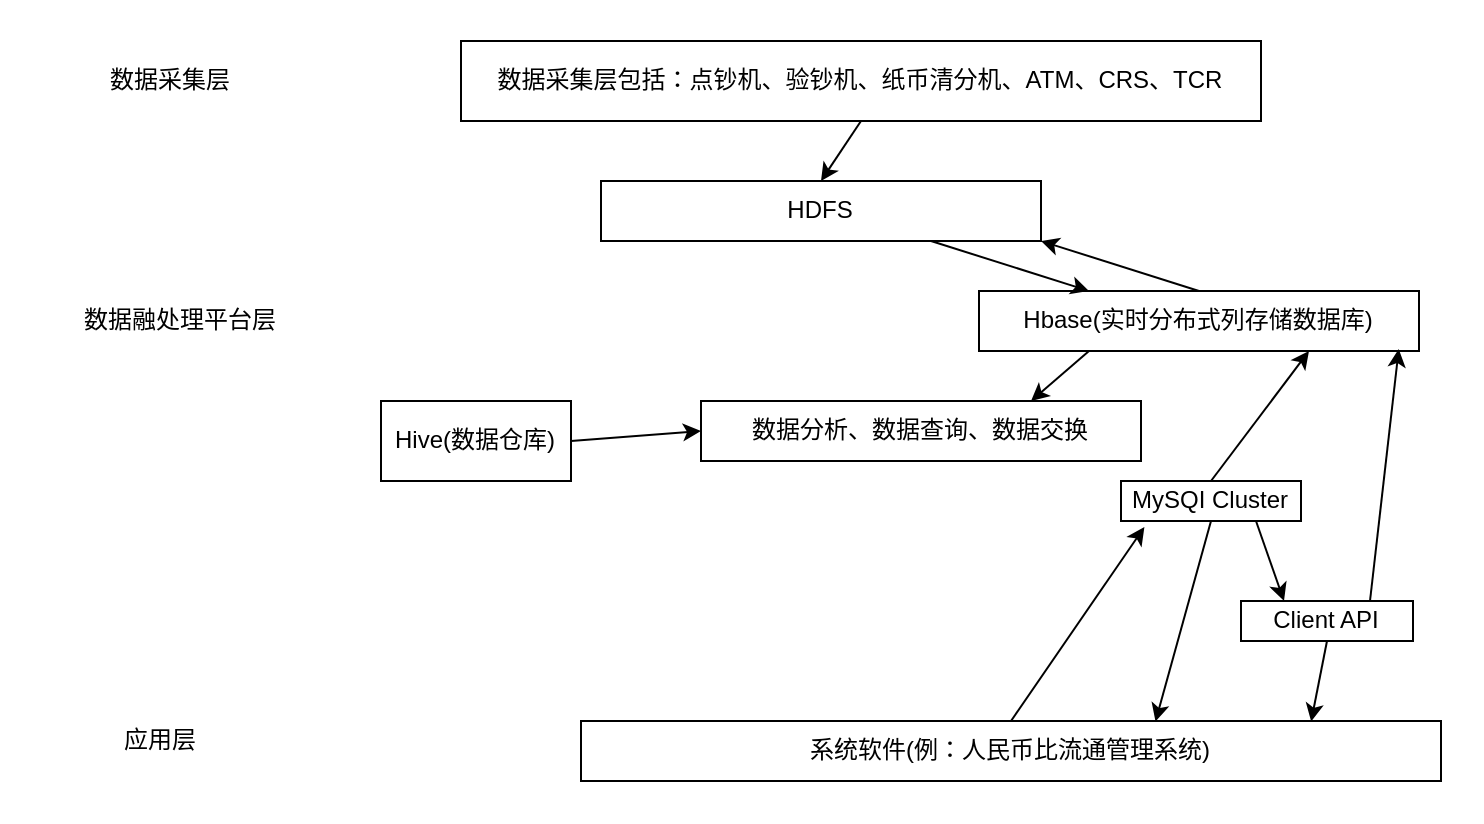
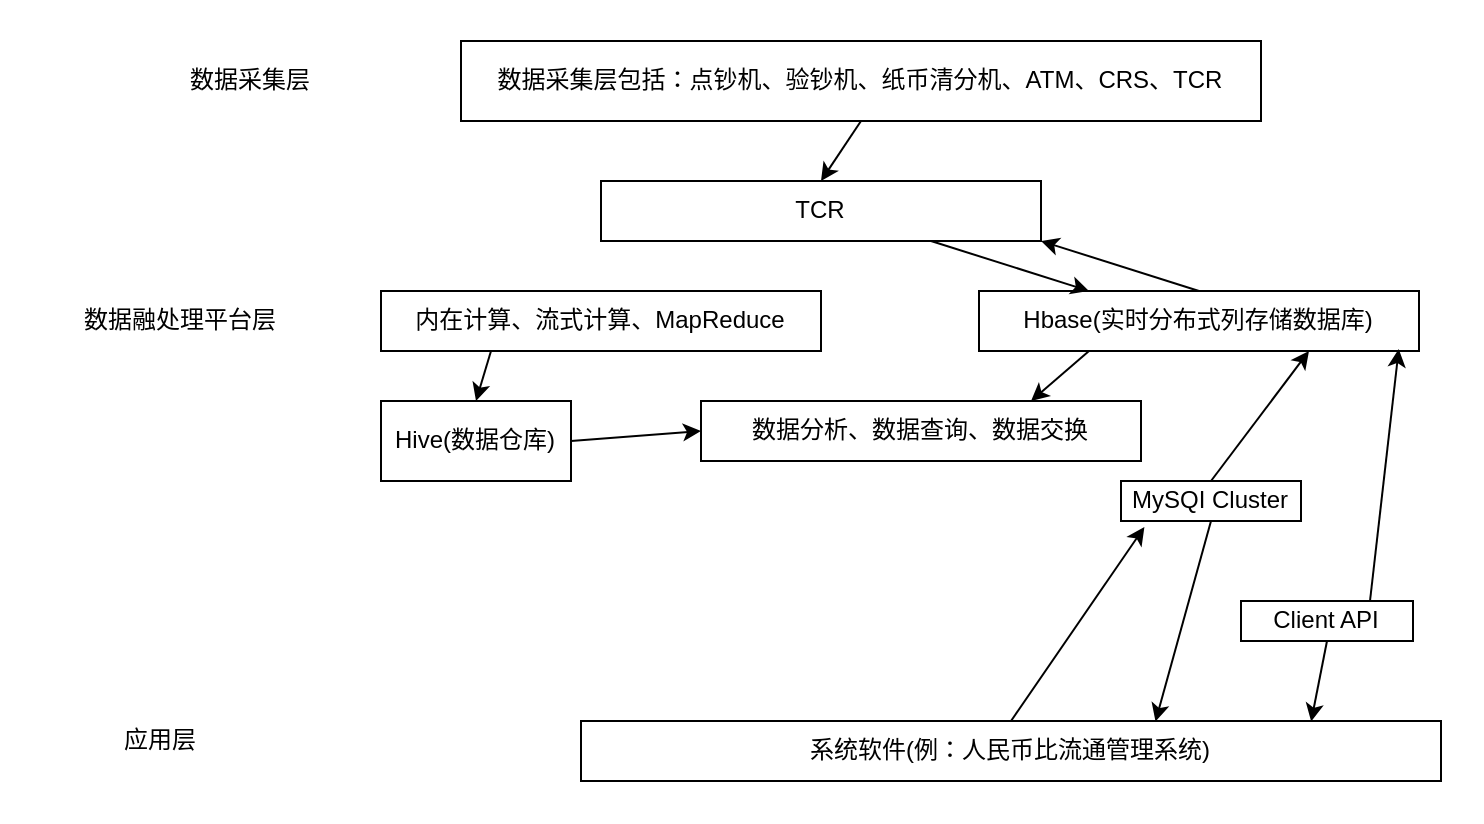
  <mxCell id="0" />
  <mxCell id="1" parent="0" />
- <mxCell id="2" value="数据采集层" style="text;html=1;strokeColor=none;fillColor=none;align=center;verticalAlign=middle;whiteSpace=wrap;rounded=0;" vertex="1" parent="1"><mxGeometry x="50" y="30" width="70" height="20" as="geometry" /></mxCell>
+ <mxCell id="2" value="数据采集层" style="text;html=1;strokeColor=none;fillColor=none;align=center;verticalAlign=middle;whiteSpace=wrap;rounded=0;" vertex="1" parent="1"><mxGeometry x="90" y="30" width="70" height="20" as="geometry" /></mxCell>
  <mxCell id="3" value="数据融处理平台层" style="text;html=1;strokeColor=none;fillColor=none;align=center;verticalAlign=middle;whiteSpace=wrap;rounded=0;" vertex="1" parent="1"><mxGeometry y="150" width="120" height="20" as="geometry" x="30" /></mxCell>
  <mxCell id="4" value="应用层" style="text;html=1;strokeColor=none;fillColor=none;align=center;verticalAlign=middle;whiteSpace=wrap;rounded=0;" vertex="1" parent="1"><mxGeometry x="20" y="360" width="120" height="20" as="geometry" /></mxCell>
  <mxCell id="5" value="数据采集层包括：点钞机、验钞机、纸币清分机、ATM、CRS、TCR" style="rounded=0;whiteSpace=wrap;html=1;" vertex="1" parent="1"><mxGeometry x="230" y="20" width="400" height="40" as="geometry" /></mxCell>
- <mxCell id="6" value="HDFS" style="rounded=0;whiteSpace=wrap;html=1;" vertex="1" parent="1"><mxGeometry x="300" y="90" width="220" height="30" as="geometry" /></mxCell>
+ <mxCell id="6" value="TCR" style="rounded=0;whiteSpace=wrap;html=1;" vertex="1" parent="1"><mxGeometry x="300" y="90" width="220" height="30" as="geometry" /></mxCell>
+ <mxCell id="7" value="内在计算、流式计算、MapReduce" style="rounded=0;whiteSpace=wrap;html=1;" vertex="1" parent="1"><mxGeometry x="190" y="145" width="220" height="30" as="geometry" /></mxCell>
  <mxCell id="8" value="Hbase(实时分布式列存储数据库)" style="rounded=0;whiteSpace=wrap;html=1;" vertex="1" parent="1"><mxGeometry x="489" y="145" width="220" height="30" as="geometry" /></mxCell>
  <mxCell id="9" value="Hive(数据仓库)" style="rounded=0;whiteSpace=wrap;html=1;" vertex="1" parent="1"><mxGeometry x="190" y="200" width="95" height="40" as="geometry" /></mxCell>
  <mxCell id="10" value="数据分析、数据查询、数据交换" style="rounded=0;whiteSpace=wrap;html=1;" vertex="1" parent="1"><mxGeometry x="350" y="200" width="220" height="30" as="geometry" /></mxCell>
  <mxCell id="11" value="MySQI Cluster" style="rounded=0;whiteSpace=wrap;html=1;" vertex="1" parent="1"><mxGeometry x="560" y="240" width="90" height="20" as="geometry" /></mxCell>
  <mxCell id="12" value="Client API" style="rounded=0;whiteSpace=wrap;html=1;" vertex="1" parent="1"><mxGeometry x="620" y="300" width="86" height="20" as="geometry" /></mxCell>
  <mxCell id="13" value="系统软件(例：人民币比流通管理系统)" style="rounded=0;whiteSpace=wrap;html=1;" vertex="1" parent="1"><mxGeometry x="290" y="360" width="430" height="30" as="geometry" /></mxCell>
  <mxCell id="14" value="" style="endArrow=classic;html=1;exitX=0.5;exitY=1;exitDx=0;exitDy=0;entryX=0.5;entryY=0;entryDx=0;entryDy=0;" edge="1" parent="1" source="5" target="6"><mxGeometry width="50" height="50" relative="1" as="geometry"><mxPoint x="190" y="140" as="sourcePoint" /><mxPoint x="240" y="90" as="targetPoint" /></mxGeometry></mxCell>
  <mxCell id="15" value="" style="endArrow=classic;html=1;exitX=0.75;exitY=1;exitDx=0;exitDy=0;entryX=0.25;entryY=0;entryDx=0;entryDy=0;" edge="1" parent="1" source="6" target="8"><mxGeometry width="50" height="50" relative="1" as="geometry"><mxPoint x="365" y="90" as="sourcePoint" /><mxPoint x="255" y="155" as="targetPoint" /></mxGeometry></mxCell>
  <mxCell id="16" value="" style="endArrow=classic;html=1;exitX=0.5;exitY=0;exitDx=0;exitDy=0;entryX=1;entryY=1;entryDx=0;entryDy=0;" edge="1" parent="1" source="8" target="6"><mxGeometry width="50" height="50" relative="1" as="geometry"><mxPoint x="475" y="90" as="sourcePoint" /><mxPoint x="509" y="155" as="targetPoint" /></mxGeometry></mxCell>
+ <mxCell id="17" value="" style="endArrow=classic;html=1;exitX=0.25;exitY=1;exitDx=0;exitDy=0;entryX=0.5;entryY=0;entryDx=0;entryDy=0;" edge="1" parent="1" source="7" target="9"><mxGeometry width="50" height="50" relative="1" as="geometry"><mxPoint x="240" y="330" as="sourcePoint" /><mxPoint x="290" y="280" as="targetPoint" /></mxGeometry></mxCell>
  <mxCell id="18" value="" style="endArrow=classic;html=1;exitX=1;exitY=0.5;exitDx=0;exitDy=0;entryX=0;entryY=0.5;entryDx=0;entryDy=0;" edge="1" parent="1" source="9" target="10"><mxGeometry width="50" height="50" relative="1" as="geometry"><mxPoint x="255" y="185" as="sourcePoint" /><mxPoint x="260" y="210" as="targetPoint" /></mxGeometry></mxCell>
  <mxCell id="19" value="" style="endArrow=classic;html=1;exitX=0.25;exitY=1;exitDx=0;exitDy=0;entryX=0.75;entryY=0;entryDx=0;entryDy=0;" edge="1" parent="1" source="8" target="10"><mxGeometry width="50" height="50" relative="1" as="geometry"><mxPoint x="420" y="310" as="sourcePoint" /><mxPoint x="470" y="260" as="targetPoint" /></mxGeometry></mxCell>
  <mxCell id="20" value="" style="endArrow=classic;html=1;entryX=0.75;entryY=1;entryDx=0;entryDy=0;exitX=0.5;exitY=0;exitDx=0;exitDy=0;" edge="1" parent="1" source="11" target="8"><mxGeometry width="50" height="50" relative="1" as="geometry"><mxPoint x="440" y="330" as="sourcePoint" /><mxPoint x="490" y="280" as="targetPoint" /></mxGeometry></mxCell>
  <mxCell id="21" value="" style="endArrow=classic;html=1;entryX=0.954;entryY=0.968;entryDx=0;entryDy=0;entryPerimeter=0;exitX=0.75;exitY=0;exitDx=0;exitDy=0;" edge="1" parent="1" source="12" target="8"><mxGeometry width="50" height="50" relative="1" as="geometry"><mxPoint x="460" y="330" as="sourcePoint" /><mxPoint x="510" y="280" as="targetPoint" /></mxGeometry></mxCell>
- <mxCell id="22" value="" style="endArrow=classic;html=1;exitX=0.75;exitY=1;exitDx=0;exitDy=0;entryX=0.25;entryY=0;entryDx=0;entryDy=0;" edge="1" parent="1" source="11" target="12"><mxGeometry width="50" height="50" relative="1" as="geometry"><mxPoint x="440" y="320" as="sourcePoint" /><mxPoint x="490" y="270" as="targetPoint" /></mxGeometry></mxCell>
  <mxCell id="23" value="" style="endArrow=classic;html=1;exitX=0.5;exitY=1;exitDx=0;exitDy=0;entryX=0.849;entryY=0.008;entryDx=0;entryDy=0;entryPerimeter=0;" edge="1" parent="1" source="12" target="13"><mxGeometry width="50" height="50" relative="1" as="geometry"><mxPoint x="637.5" y="270" as="sourcePoint" /><mxPoint x="651.5" y="310" as="targetPoint" /></mxGeometry></mxCell>
  <mxCell id="24" value="" style="endArrow=classic;html=1;exitX=0.5;exitY=1;exitDx=0;exitDy=0;entryX=0.668;entryY=0.008;entryDx=0;entryDy=0;entryPerimeter=0;" edge="1" parent="1" source="11" target="13"><mxGeometry width="50" height="50" relative="1" as="geometry"><mxPoint x="647.5" y="280" as="sourcePoint" /><mxPoint x="661.5" y="320" as="targetPoint" /></mxGeometry></mxCell>
  <mxCell id="25" value="" style="endArrow=classic;html=1;exitX=0.5;exitY=0;exitDx=0;exitDy=0;entryX=0.13;entryY=1.15;entryDx=0;entryDy=0;entryPerimeter=0;" edge="1" parent="1" source="13" target="11"><mxGeometry width="50" height="50" relative="1" as="geometry"><mxPoint x="615" y="270" as="sourcePoint" /><mxPoint x="587.24" y="370.24" as="targetPoint" /></mxGeometry></mxCell>
